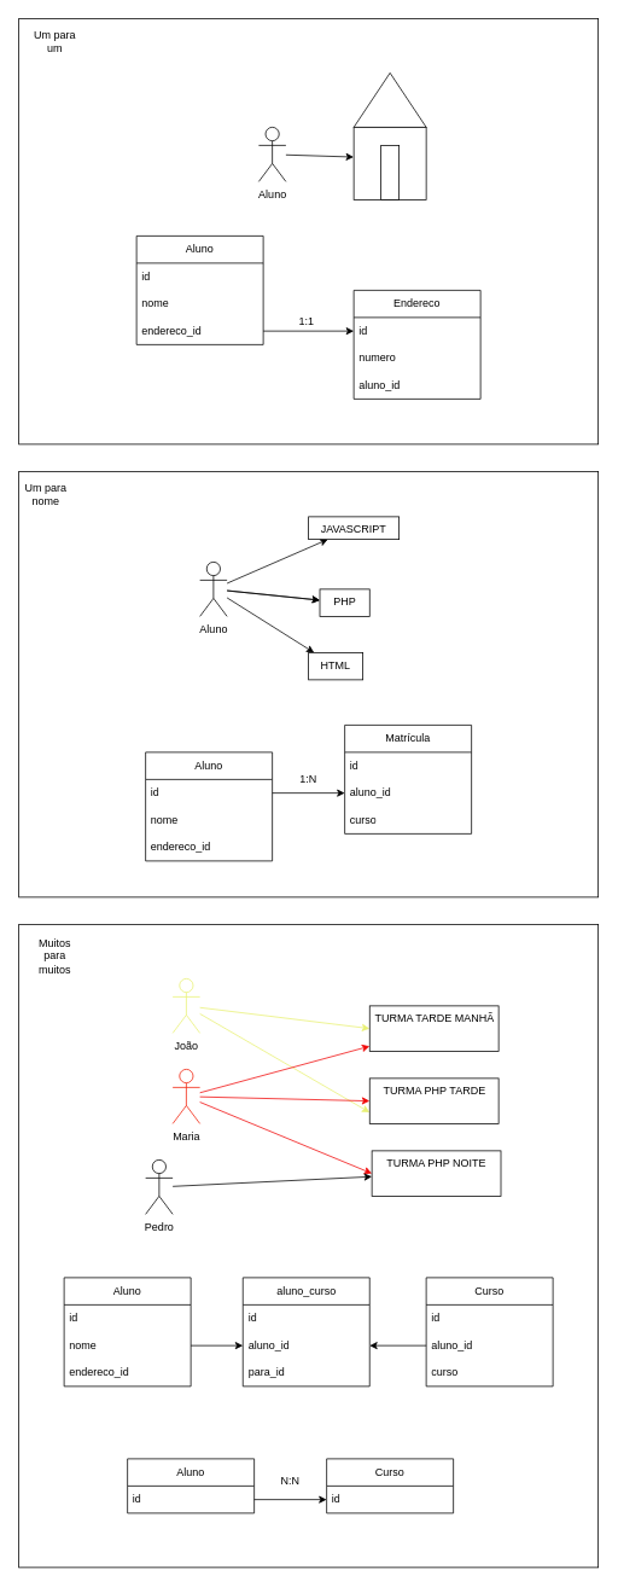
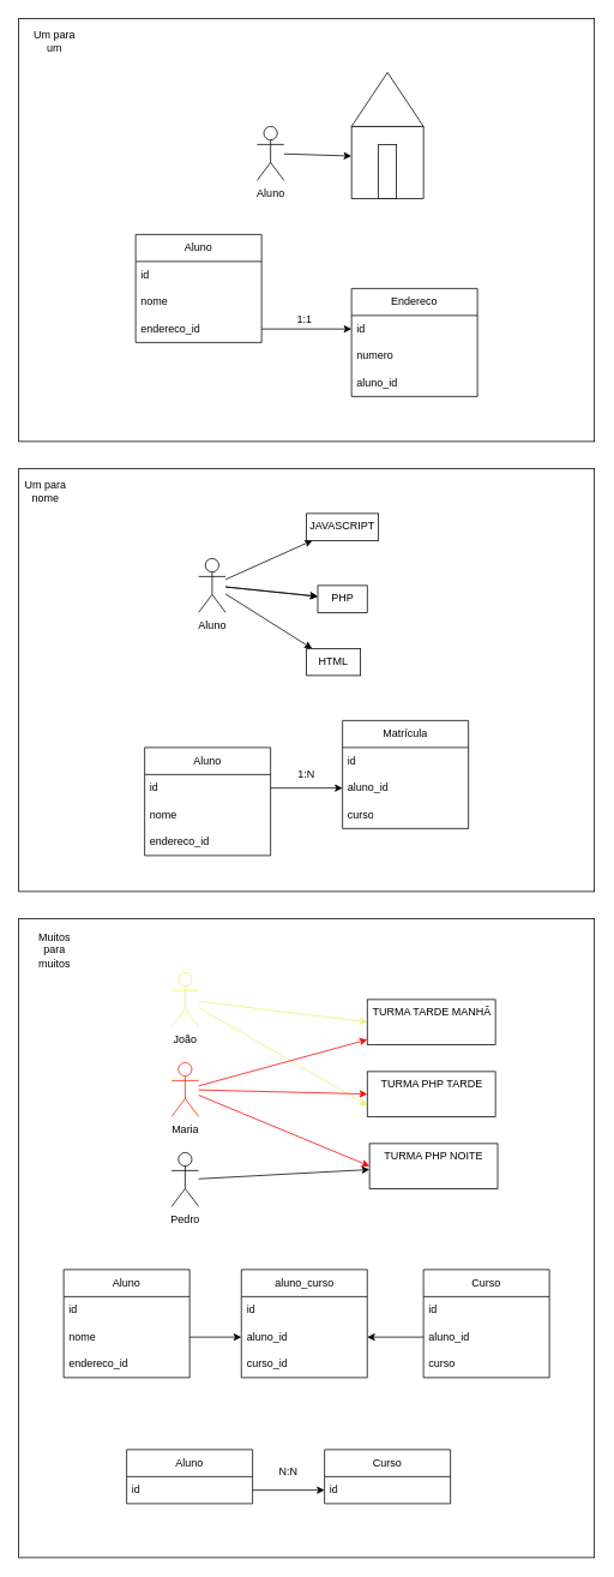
  <mxCell id="0" />
  <mxCell id="1" parent="0" />
  <mxCell id="2" value="" style="rounded=0;whiteSpace=wrap;html=1;" parent="1" vertex="1"><mxGeometry x="20" y="1020" width="640" height="710" as="geometry" /></mxCell>
  <mxCell id="3" value="" style="rounded=0;whiteSpace=wrap;html=1;" parent="1" vertex="1"><mxGeometry x="20" y="20" width="640" height="470" as="geometry" /></mxCell>
  <mxCell id="4" value="" style="rounded=0;whiteSpace=wrap;html=1;" parent="1" vertex="1"><mxGeometry x="20" y="520" width="640" height="470" as="geometry" /></mxCell>
  <mxCell id="5" value="Aluno" style="swimlane;fontStyle=0;childLayout=stackLayout;horizontal=1;startSize=30;horizontalStack=0;resizeParent=1;resizeParentMax=0;resizeLast=0;collapsible=1;marginBottom=0;whiteSpace=wrap;html=1;" parent="1" vertex="1"><mxGeometry x="150" y="260" width="140" height="120" as="geometry" /></mxCell>
  <mxCell id="6" value="id" style="text;strokeColor=none;fillColor=none;align=left;verticalAlign=middle;spacingLeft=4;spacingRight=4;overflow=hidden;points=[[0,0.5],[1,0.5]];portConstraint=eastwest;rotatable=0;whiteSpace=wrap;html=1;" parent="5" vertex="1"><mxGeometry y="30" width="140" height="30" as="geometry" /></mxCell>
  <mxCell id="7" value="nome" style="text;strokeColor=none;fillColor=none;align=left;verticalAlign=middle;spacingLeft=4;spacingRight=4;overflow=hidden;points=[[0,0.5],[1,0.5]];portConstraint=eastwest;rotatable=0;whiteSpace=wrap;html=1;" parent="5" vertex="1"><mxGeometry y="60" width="140" height="30" as="geometry" /></mxCell>
  <mxCell id="8" value="endereco_id" style="text;strokeColor=none;fillColor=none;align=left;verticalAlign=middle;spacingLeft=4;spacingRight=4;overflow=hidden;points=[[0,0.5],[1,0.5]];portConstraint=eastwest;rotatable=0;whiteSpace=wrap;html=1;" parent="5" vertex="1"><mxGeometry y="90" width="140" height="30" as="geometry" /></mxCell>
  <mxCell id="9" value="Endereco" style="swimlane;fontStyle=0;childLayout=stackLayout;horizontal=1;startSize=30;horizontalStack=0;resizeParent=1;resizeParentMax=0;resizeLast=0;collapsible=1;marginBottom=0;whiteSpace=wrap;html=1;" parent="1" vertex="1"><mxGeometry x="390" y="320" width="140" height="120" as="geometry" /></mxCell>
  <mxCell id="10" value="id" style="text;strokeColor=none;fillColor=none;align=left;verticalAlign=middle;spacingLeft=4;spacingRight=4;overflow=hidden;points=[[0,0.5],[1,0.5]];portConstraint=eastwest;rotatable=0;whiteSpace=wrap;html=1;" parent="9" vertex="1"><mxGeometry y="30" width="140" height="30" as="geometry" /></mxCell>
  <mxCell id="11" value="numero" style="text;strokeColor=none;fillColor=none;align=left;verticalAlign=middle;spacingLeft=4;spacingRight=4;overflow=hidden;points=[[0,0.5],[1,0.5]];portConstraint=eastwest;rotatable=0;whiteSpace=wrap;html=1;" parent="9" vertex="1"><mxGeometry y="60" width="140" height="30" as="geometry" /></mxCell>
  <mxCell id="12" value="aluno_id" style="text;strokeColor=none;fillColor=none;align=left;verticalAlign=middle;spacingLeft=4;spacingRight=4;overflow=hidden;points=[[0,0.5],[1,0.5]];portConstraint=eastwest;rotatable=0;whiteSpace=wrap;html=1;" parent="9" vertex="1"><mxGeometry y="90" width="140" height="30" as="geometry" /></mxCell>
  <mxCell id="13" style="edgeStyle=none;html=1;entryX=0;entryY=0.5;entryDx=0;entryDy=0;exitX=1;exitY=0.5;exitDx=0;exitDy=0;" parent="1" source="8" target="10" edge="1"><mxGeometry relative="1" as="geometry" /></mxCell>
  <mxCell id="14" value="1:1" style="text;html=1;strokeColor=none;fillColor=none;align=center;verticalAlign=middle;whiteSpace=wrap;rounded=0;" parent="1" vertex="1"><mxGeometry x="307.5" y="340" width="60" height="30" as="geometry" /></mxCell>
  <mxCell id="15" value="Aluno" style="swimlane;fontStyle=0;childLayout=stackLayout;horizontal=1;startSize=30;horizontalStack=0;resizeParent=1;resizeParentMax=0;resizeLast=0;collapsible=1;marginBottom=0;whiteSpace=wrap;html=1;" parent="1" vertex="1"><mxGeometry x="160" y="830" width="140" height="120" as="geometry" /></mxCell>
  <mxCell id="16" value="id" style="text;strokeColor=none;fillColor=none;align=left;verticalAlign=middle;spacingLeft=4;spacingRight=4;overflow=hidden;points=[[0,0.5],[1,0.5]];portConstraint=eastwest;rotatable=0;whiteSpace=wrap;html=1;" parent="15" vertex="1"><mxGeometry y="30" width="140" height="30" as="geometry" /></mxCell>
  <mxCell id="17" value="nome" style="text;strokeColor=none;fillColor=none;align=left;verticalAlign=middle;spacingLeft=4;spacingRight=4;overflow=hidden;points=[[0,0.5],[1,0.5]];portConstraint=eastwest;rotatable=0;whiteSpace=wrap;html=1;" parent="15" vertex="1"><mxGeometry y="60" width="140" height="30" as="geometry" /></mxCell>
  <mxCell id="18" value="endereco_id" style="text;strokeColor=none;fillColor=none;align=left;verticalAlign=middle;spacingLeft=4;spacingRight=4;overflow=hidden;points=[[0,0.5],[1,0.5]];portConstraint=eastwest;rotatable=0;whiteSpace=wrap;html=1;" parent="15" vertex="1"><mxGeometry y="90" width="140" height="30" as="geometry" /></mxCell>
  <mxCell id="19" value="Matrícula" style="swimlane;fontStyle=0;childLayout=stackLayout;horizontal=1;startSize=30;horizontalStack=0;resizeParent=1;resizeParentMax=0;resizeLast=0;collapsible=1;marginBottom=0;whiteSpace=wrap;html=1;" parent="1" vertex="1"><mxGeometry x="380" y="800" width="140" height="120" as="geometry" /></mxCell>
  <mxCell id="20" value="id" style="text;strokeColor=none;fillColor=none;align=left;verticalAlign=middle;spacingLeft=4;spacingRight=4;overflow=hidden;points=[[0,0.5],[1,0.5]];portConstraint=eastwest;rotatable=0;whiteSpace=wrap;html=1;" parent="19" vertex="1"><mxGeometry y="30" width="140" height="30" as="geometry" /></mxCell>
  <mxCell id="21" value="aluno_id" style="text;strokeColor=none;fillColor=none;align=left;verticalAlign=middle;spacingLeft=4;spacingRight=4;overflow=hidden;points=[[0,0.5],[1,0.5]];portConstraint=eastwest;rotatable=0;whiteSpace=wrap;html=1;" parent="19" vertex="1"><mxGeometry y="60" width="140" height="30" as="geometry" /></mxCell>
  <mxCell id="22" value="curso" style="text;strokeColor=none;fillColor=none;align=left;verticalAlign=middle;spacingLeft=4;spacingRight=4;overflow=hidden;points=[[0,0.5],[1,0.5]];portConstraint=eastwest;rotatable=0;whiteSpace=wrap;html=1;" parent="19" vertex="1"><mxGeometry y="90" width="140" height="30" as="geometry" /></mxCell>
  <mxCell id="23" style="edgeStyle=none;html=1;entryX=0;entryY=0.5;entryDx=0;entryDy=0;" parent="1" source="16" target="21" edge="1"><mxGeometry relative="1" as="geometry" /></mxCell>
  <mxCell id="24" value="1:N" style="text;html=1;strokeColor=none;fillColor=none;align=center;verticalAlign=middle;whiteSpace=wrap;rounded=0;" parent="1" vertex="1"><mxGeometry x="310" y="845" width="60" height="30" as="geometry" /></mxCell>
  <mxCell id="25" value="Aluno" style="swimlane;fontStyle=0;childLayout=stackLayout;horizontal=1;startSize=30;horizontalStack=0;resizeParent=1;resizeParentMax=0;resizeLast=0;collapsible=1;marginBottom=0;whiteSpace=wrap;html=1;" parent="1" vertex="1"><mxGeometry x="70" y="1410" width="140" height="120" as="geometry" /></mxCell>
  <mxCell id="26" value="id" style="text;strokeColor=none;fillColor=none;align=left;verticalAlign=middle;spacingLeft=4;spacingRight=4;overflow=hidden;points=[[0,0.5],[1,0.5]];portConstraint=eastwest;rotatable=0;whiteSpace=wrap;html=1;" parent="25" vertex="1"><mxGeometry y="30" width="140" height="30" as="geometry" /></mxCell>
  <mxCell id="27" value="nome" style="text;strokeColor=none;fillColor=none;align=left;verticalAlign=middle;spacingLeft=4;spacingRight=4;overflow=hidden;points=[[0,0.5],[1,0.5]];portConstraint=eastwest;rotatable=0;whiteSpace=wrap;html=1;" parent="25" vertex="1"><mxGeometry y="60" width="140" height="30" as="geometry" /></mxCell>
  <mxCell id="28" value="endereco_id" style="text;strokeColor=none;fillColor=none;align=left;verticalAlign=middle;spacingLeft=4;spacingRight=4;overflow=hidden;points=[[0,0.5],[1,0.5]];portConstraint=eastwest;rotatable=0;whiteSpace=wrap;html=1;" parent="25" vertex="1"><mxGeometry y="90" width="140" height="30" as="geometry" /></mxCell>
  <mxCell id="29" value="Curso" style="swimlane;fontStyle=0;childLayout=stackLayout;horizontal=1;startSize=30;horizontalStack=0;resizeParent=1;resizeParentMax=0;resizeLast=0;collapsible=1;marginBottom=0;whiteSpace=wrap;html=1;" parent="1" vertex="1"><mxGeometry x="470" y="1410" width="140" height="120" as="geometry" /></mxCell>
  <mxCell id="30" value="id" style="text;strokeColor=none;fillColor=none;align=left;verticalAlign=middle;spacingLeft=4;spacingRight=4;overflow=hidden;points=[[0,0.5],[1,0.5]];portConstraint=eastwest;rotatable=0;whiteSpace=wrap;html=1;" parent="29" vertex="1"><mxGeometry y="30" width="140" height="30" as="geometry" /></mxCell>
  <mxCell id="31" value="aluno_id" style="text;strokeColor=none;fillColor=none;align=left;verticalAlign=middle;spacingLeft=4;spacingRight=4;overflow=hidden;points=[[0,0.5],[1,0.5]];portConstraint=eastwest;rotatable=0;whiteSpace=wrap;html=1;" parent="29" vertex="1"><mxGeometry y="60" width="140" height="30" as="geometry" /></mxCell>
  <mxCell id="32" value="curso" style="text;strokeColor=none;fillColor=none;align=left;verticalAlign=middle;spacingLeft=4;spacingRight=4;overflow=hidden;points=[[0,0.5],[1,0.5]];portConstraint=eastwest;rotatable=0;whiteSpace=wrap;html=1;" parent="29" vertex="1"><mxGeometry y="90" width="140" height="30" as="geometry" /></mxCell>
  <mxCell id="33" value="Um para nome" style="text;html=1;strokeColor=none;fillColor=none;align=center;verticalAlign=middle;whiteSpace=wrap;rounded=0;" parent="1" vertex="1"><mxGeometry x="20" y="530" width="60" height="30" as="geometry" /></mxCell>
  <mxCell id="34" value="" style="edgeStyle=none;html=1;" parent="1" source="38" target="44" edge="1"><mxGeometry relative="1" as="geometry" /></mxCell>
  <mxCell id="35" value="" style="edgeStyle=none;html=1;" parent="1" source="38" target="45" edge="1"><mxGeometry relative="1" as="geometry" /></mxCell>
  <mxCell id="36" value="" style="edgeStyle=none;html=1;" parent="1" source="38" target="44" edge="1"><mxGeometry relative="1" as="geometry" /></mxCell>
  <mxCell id="37" value="" style="edgeStyle=none;html=1;" parent="1" source="38" target="46" edge="1"><mxGeometry relative="1" as="geometry" /></mxCell>
  <mxCell id="38" value="Aluno" style="shape=umlActor;verticalLabelPosition=bottom;verticalAlign=top;html=1;outlineConnect=0;" parent="1" vertex="1"><mxGeometry x="220" y="620" width="30" height="60" as="geometry" /></mxCell>
  <mxCell id="39" style="edgeStyle=none;html=1;entryX=-0.002;entryY=0.411;entryDx=0;entryDy=0;entryPerimeter=0;" parent="1" source="40" target="41" edge="1"><mxGeometry relative="1" as="geometry" /></mxCell>
  <mxCell id="40" value="Aluno" style="shape=umlActor;verticalLabelPosition=bottom;verticalAlign=top;html=1;outlineConnect=0;" parent="1" vertex="1"><mxGeometry x="285" y="140" width="30" height="60" as="geometry" /></mxCell>
  <mxCell id="41" value="" style="whiteSpace=wrap;html=1;aspect=fixed;" parent="1" vertex="1"><mxGeometry x="390" y="140" width="80" height="80" as="geometry" /></mxCell>
  <mxCell id="42" value="" style="triangle;whiteSpace=wrap;html=1;rotation=-90;" parent="1" vertex="1"><mxGeometry x="400" y="70" width="60" height="80" as="geometry" /></mxCell>
  <mxCell id="43" value="" style="rounded=0;whiteSpace=wrap;html=1;" parent="1" vertex="1"><mxGeometry x="420" y="160" width="20" height="60" as="geometry" /></mxCell>
  <mxCell id="44" value="PHP" style="whiteSpace=wrap;html=1;verticalAlign=top;" parent="1" vertex="1"><mxGeometry x="352.5" y="650" width="55" height="30" as="geometry" /></mxCell>
- <mxCell id="45" value="JAVASCRIPT" style="whiteSpace=wrap;html=1;verticalAlign=top;" parent="1" vertex="1"><mxGeometry x="340" y="570" width="100" height="25" as="geometry" /></mxCell>
+ <mxCell id="45" value="JAVASCRIPT" style="whiteSpace=wrap;html=1;verticalAlign=top;" parent="1" vertex="1"><mxGeometry x="340" y="570" width="80" height="30" as="geometry" /></mxCell>
  <mxCell id="46" value="HTML" style="whiteSpace=wrap;html=1;verticalAlign=top;" parent="1" vertex="1"><mxGeometry x="340" y="720" width="60" height="30" as="geometry" /></mxCell>
  <mxCell id="47" value="Um para um" style="text;html=1;strokeColor=none;fillColor=none;align=center;verticalAlign=middle;whiteSpace=wrap;rounded=0;" parent="1" vertex="1"><mxGeometry x="30" y="30" width="60" height="30" as="geometry" /></mxCell>
  <mxCell id="48" style="edgeStyle=none;html=1;entryX=0;entryY=0.5;entryDx=0;entryDy=0;strokeColor=#E8F073;" parent="1" source="50" target="69" edge="1"><mxGeometry relative="1" as="geometry" /></mxCell>
  <mxCell id="49" style="edgeStyle=none;html=1;entryX=0;entryY=0.75;entryDx=0;entryDy=0;strokeColor=#E8F073;" parent="1" source="50" target="70" edge="1"><mxGeometry relative="1" as="geometry" /></mxCell>
  <mxCell id="50" value="João" style="shape=umlActor;verticalLabelPosition=bottom;verticalAlign=top;html=1;outlineConnect=0;strokeColor=#E8F073;" parent="1" vertex="1"><mxGeometry x="190" y="1080" width="30" height="60" as="geometry" /></mxCell>
  <mxCell id="51" style="edgeStyle=none;html=1;fillColor=#1D0101;strokeColor=#F00707;" parent="1" source="54" target="69" edge="1"><mxGeometry relative="1" as="geometry" /></mxCell>
  <mxCell id="52" style="edgeStyle=none;html=1;entryX=0;entryY=0.5;entryDx=0;entryDy=0;fillColor=#1D0101;strokeColor=#F00707;" parent="1" source="54" target="70" edge="1"><mxGeometry relative="1" as="geometry" /></mxCell>
  <mxCell id="53" style="edgeStyle=none;html=1;entryX=0;entryY=0.5;entryDx=0;entryDy=0;fillColor=#1D0101;strokeColor=#F00707;" parent="1" source="54" target="71" edge="1"><mxGeometry relative="1" as="geometry" /></mxCell>
  <mxCell id="54" value="Maria" style="shape=umlActor;verticalLabelPosition=bottom;verticalAlign=top;html=1;outlineConnect=0;strokeColor=#F01E07;" parent="1" vertex="1"><mxGeometry x="190" y="1180" width="30" height="60" as="geometry" /></mxCell>
  <mxCell id="55" value="aluno_curso" style="swimlane;fontStyle=0;childLayout=stackLayout;horizontal=1;startSize=30;horizontalStack=0;resizeParent=1;resizeParentMax=0;resizeLast=0;collapsible=1;marginBottom=0;whiteSpace=wrap;html=1;" parent="1" vertex="1"><mxGeometry x="267.5" y="1410" width="140" height="120" as="geometry" /></mxCell>
  <mxCell id="56" value="id" style="text;strokeColor=none;fillColor=none;align=left;verticalAlign=middle;spacingLeft=4;spacingRight=4;overflow=hidden;points=[[0,0.5],[1,0.5]];portConstraint=eastwest;rotatable=0;whiteSpace=wrap;html=1;" parent="55" vertex="1"><mxGeometry y="30" width="140" height="30" as="geometry" /></mxCell>
  <mxCell id="57" value="aluno_id" style="text;strokeColor=none;fillColor=none;align=left;verticalAlign=middle;spacingLeft=4;spacingRight=4;overflow=hidden;points=[[0,0.5],[1,0.5]];portConstraint=eastwest;rotatable=0;whiteSpace=wrap;html=1;" parent="55" vertex="1"><mxGeometry y="60" width="140" height="30" as="geometry" /></mxCell>
- <mxCell id="58" value="para_id" style="text;strokeColor=none;fillColor=none;align=left;verticalAlign=middle;spacingLeft=4;spacingRight=4;overflow=hidden;points=[[0,0.5],[1,0.5]];portConstraint=eastwest;rotatable=0;whiteSpace=wrap;html=1;" parent="55" vertex="1"><mxGeometry y="90" width="140" height="30" as="geometry" /></mxCell>
+ <mxCell id="58" value="curso_id" style="text;strokeColor=none;fillColor=none;align=left;verticalAlign=middle;spacingLeft=4;spacingRight=4;overflow=hidden;points=[[0,0.5],[1,0.5]];portConstraint=eastwest;rotatable=0;whiteSpace=wrap;html=1;" parent="55" vertex="1"><mxGeometry y="90" width="140" height="30" as="geometry" /></mxCell>
  <mxCell id="59" style="edgeStyle=none;html=1;entryX=0;entryY=0.5;entryDx=0;entryDy=0;" parent="1" source="27" target="57" edge="1"><mxGeometry relative="1" as="geometry" /></mxCell>
  <mxCell id="60" style="edgeStyle=none;html=1;entryX=1;entryY=0.5;entryDx=0;entryDy=0;" parent="1" source="31" target="57" edge="1"><mxGeometry relative="1" as="geometry" /></mxCell>
  <mxCell id="61" value="Aluno" style="swimlane;fontStyle=0;childLayout=stackLayout;horizontal=1;startSize=30;horizontalStack=0;resizeParent=1;resizeParentMax=0;resizeLast=0;collapsible=1;marginBottom=0;whiteSpace=wrap;html=1;" parent="1" vertex="1"><mxGeometry x="140" y="1610" width="140" height="60" as="geometry" /></mxCell>
  <mxCell id="62" value="id" style="text;strokeColor=none;fillColor=none;align=left;verticalAlign=middle;spacingLeft=4;spacingRight=4;overflow=hidden;points=[[0,0.5],[1,0.5]];portConstraint=eastwest;rotatable=0;whiteSpace=wrap;html=1;" parent="61" vertex="1"><mxGeometry y="30" width="140" height="30" as="geometry" /></mxCell>
  <mxCell id="63" value="Curso" style="swimlane;fontStyle=0;childLayout=stackLayout;horizontal=1;startSize=30;horizontalStack=0;resizeParent=1;resizeParentMax=0;resizeLast=0;collapsible=1;marginBottom=0;whiteSpace=wrap;html=1;" parent="1" vertex="1"><mxGeometry x="360" y="1610" width="140" height="60" as="geometry" /></mxCell>
  <mxCell id="64" value="id" style="text;strokeColor=none;fillColor=none;align=left;verticalAlign=middle;spacingLeft=4;spacingRight=4;overflow=hidden;points=[[0,0.5],[1,0.5]];portConstraint=eastwest;rotatable=0;whiteSpace=wrap;html=1;" parent="63" vertex="1"><mxGeometry y="30" width="140" height="30" as="geometry" /></mxCell>
  <mxCell id="65" value="N:N" style="text;html=1;strokeColor=none;fillColor=none;align=center;verticalAlign=middle;whiteSpace=wrap;rounded=0;" parent="1" vertex="1"><mxGeometry x="290" y="1620" width="60" height="30" as="geometry" /></mxCell>
  <mxCell id="66" style="edgeStyle=none;html=1;" parent="1" source="62" target="64" edge="1"><mxGeometry relative="1" as="geometry" /></mxCell>
  <mxCell id="67" style="edgeStyle=none;html=1;" parent="1" source="68" target="71" edge="1"><mxGeometry relative="1" as="geometry" /></mxCell>
- <mxCell id="68" value="Pedro" style="shape=umlActor;verticalLabelPosition=bottom;verticalAlign=top;html=1;outlineConnect=0;" parent="1" vertex="1"><mxGeometry x="160" y="1280" width="30" height="60" as="geometry" /></mxCell>
+ <mxCell id="68" value="Pedro" style="shape=umlActor;verticalLabelPosition=bottom;verticalAlign=top;html=1;outlineConnect=0;" parent="1" vertex="1"><mxGeometry x="190" y="1280" width="30" height="60" as="geometry" /></mxCell>
  <mxCell id="69" value="TURMA TARDE MANHÃ" style="whiteSpace=wrap;html=1;verticalAlign=top;" parent="1" vertex="1"><mxGeometry x="407.5" y="1110" width="142.5" height="50" as="geometry" /></mxCell>
  <mxCell id="70" value="TURMA PHP TARDE" style="whiteSpace=wrap;html=1;verticalAlign=top;" parent="1" vertex="1"><mxGeometry x="407.5" y="1190" width="142.5" height="50" as="geometry" /></mxCell>
  <mxCell id="71" value="TURMA PHP NOITE" style="whiteSpace=wrap;html=1;verticalAlign=top;" parent="1" vertex="1"><mxGeometry x="410" y="1270" width="142.5" height="50" as="geometry" /></mxCell>
  <mxCell id="72" value="Muitos para muitos" style="text;html=1;strokeColor=none;fillColor=none;align=center;verticalAlign=middle;whiteSpace=wrap;rounded=0;" parent="1" vertex="1"><mxGeometry x="30" y="1040" width="60" height="30" as="geometry" /></mxCell>
